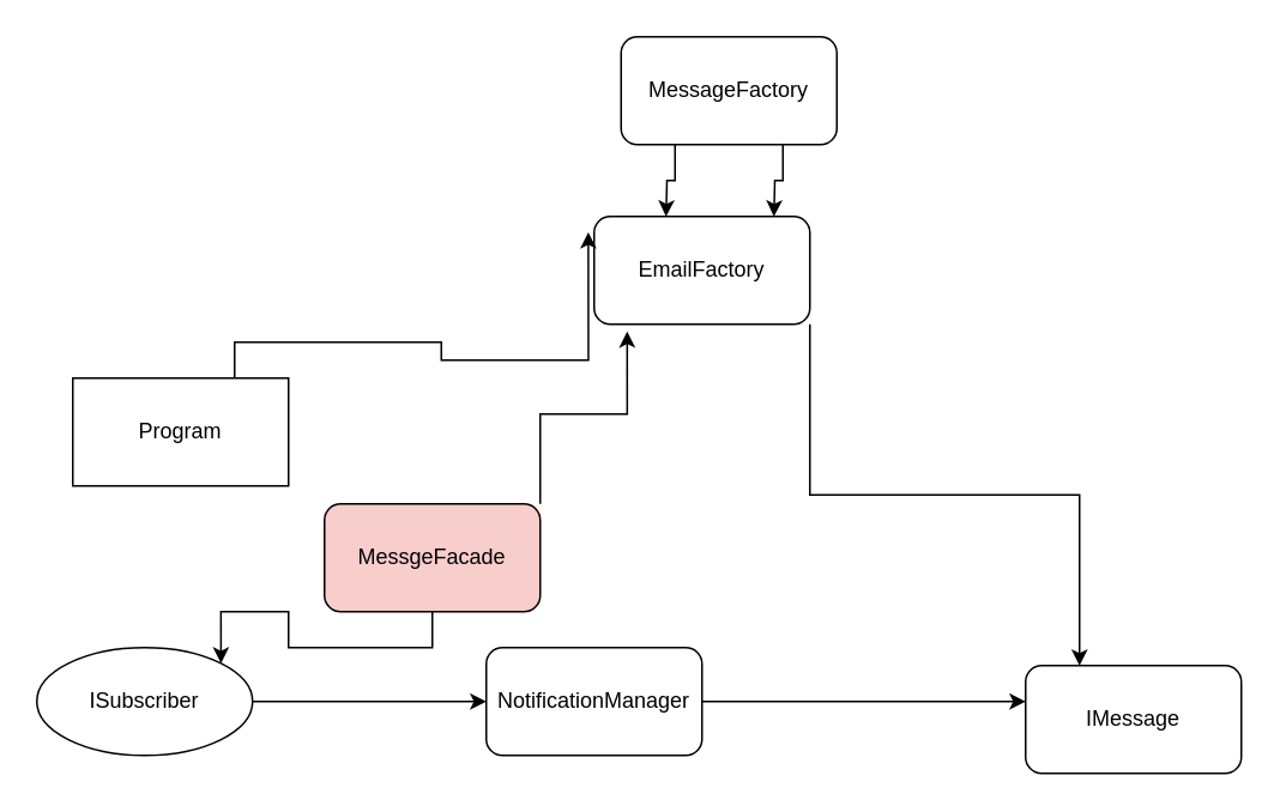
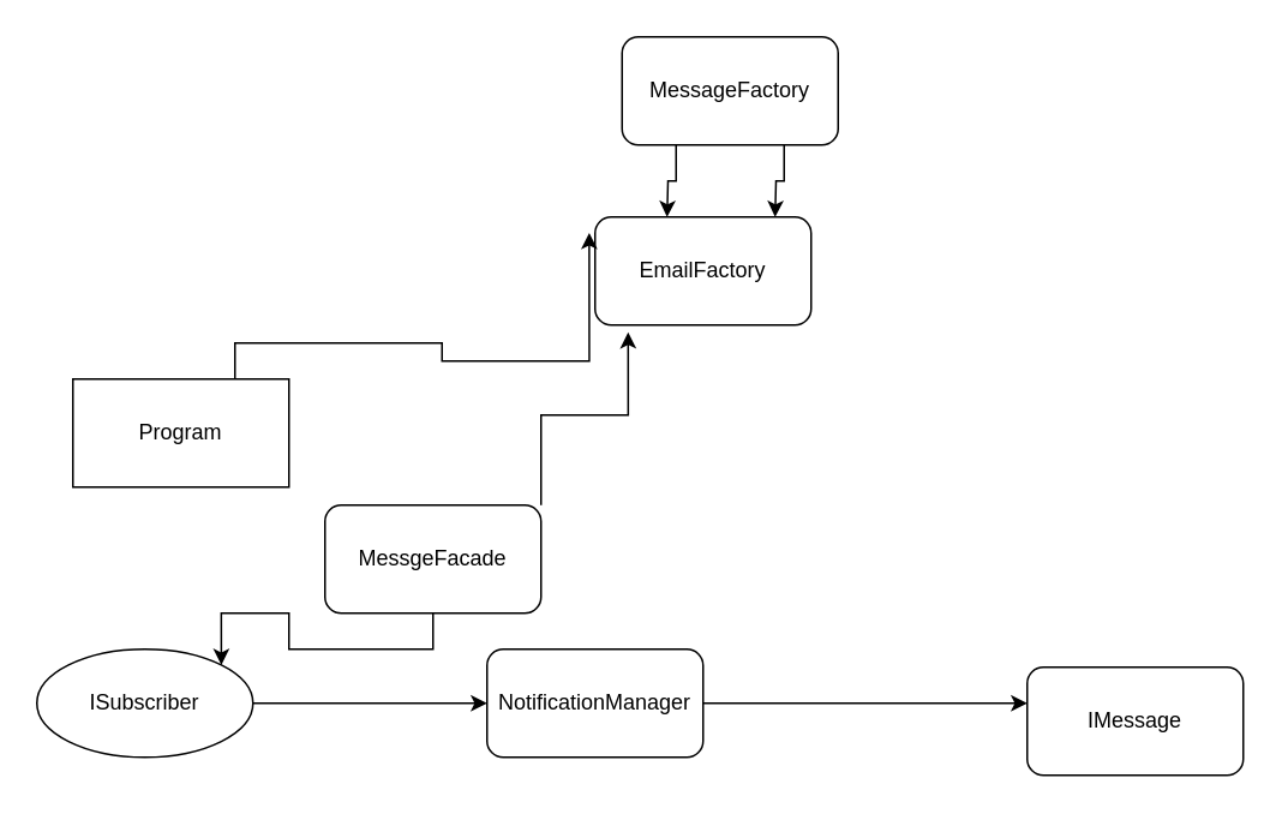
  <mxCell id="0" />
  <mxCell id="1" parent="0" />
  <mxCell id="2" style="edgeStyle=orthogonalEdgeStyle;rounded=0;orthogonalLoop=1;jettySize=auto;html=1;exitX=0.75;exitY=1;exitDx=0;exitDy=0;" edge="1" parent="1" source="4"><mxGeometry relative="1" as="geometry"><mxPoint x="430" y="120" as="targetPoint" /></mxGeometry></mxCell>
  <mxCell id="3" style="edgeStyle=orthogonalEdgeStyle;rounded=0;orthogonalLoop=1;jettySize=auto;html=1;exitX=0.25;exitY=1;exitDx=0;exitDy=0;" edge="1" parent="1" source="4"><mxGeometry relative="1" as="geometry"><mxPoint x="370" y="120" as="targetPoint" /></mxGeometry></mxCell>
  <mxCell id="4" value="MessageFactory" style="rounded=1;whiteSpace=wrap;html=1;" vertex="1" parent="1"><mxGeometry x="345" y="20" width="120" height="60" as="geometry" /></mxCell>
- <mxCell id="5" style="edgeStyle=orthogonalEdgeStyle;rounded=0;orthogonalLoop=1;jettySize=auto;html=1;exitX=1;exitY=1;exitDx=0;exitDy=0;entryX=0.25;entryY=0;entryDx=0;entryDy=0;" edge="1" parent="1" source="6" target="16"><mxGeometry relative="1" as="geometry" /></mxCell>
  <mxCell id="6" value="EmailFactory" style="rounded=1;whiteSpace=wrap;html=1;" vertex="1" parent="1"><mxGeometry x="330" y="120" width="120" height="60" as="geometry" /></mxCell>
  <mxCell id="7" style="edgeStyle=orthogonalEdgeStyle;rounded=0;orthogonalLoop=1;jettySize=auto;html=1;exitX=0.75;exitY=0;exitDx=0;exitDy=0;entryX=-0.027;entryY=0.147;entryDx=0;entryDy=0;entryPerimeter=0;" edge="1" parent="1" source="8" target="6"><mxGeometry relative="1" as="geometry"><mxPoint x="320" y="130" as="targetPoint" /></mxGeometry></mxCell>
  <mxCell id="8" value="Program" style="whiteSpace=wrap;html=1;rounded=0;" vertex="1" parent="1"><mxGeometry x="40" y="210" width="120" height="60" as="geometry" /></mxCell>
  <mxCell id="9" style="edgeStyle=orthogonalEdgeStyle;rounded=0;orthogonalLoop=1;jettySize=auto;html=1;exitX=0.5;exitY=1;exitDx=0;exitDy=0;entryX=1;entryY=0;entryDx=0;entryDy=0;" edge="1" parent="1" source="10" target="13"><mxGeometry relative="1" as="geometry" /></mxCell>
- <mxCell id="10" value="MessgeFacade" style="rounded=1;whiteSpace=wrap;html=1;fillColor=#f8cecc;" vertex="1" parent="1"><mxGeometry x="180" y="280" width="120" height="60" as="geometry" /></mxCell>
+ <mxCell id="10" value="MessgeFacade" style="rounded=1;whiteSpace=wrap;html=1;" vertex="1" parent="1"><mxGeometry x="180" y="280" width="120" height="60" as="geometry" /></mxCell>
  <mxCell id="11" style="edgeStyle=orthogonalEdgeStyle;rounded=0;orthogonalLoop=1;jettySize=auto;html=1;exitX=1;exitY=0;exitDx=0;exitDy=0;entryX=0.153;entryY=1.067;entryDx=0;entryDy=0;entryPerimeter=0;" edge="1" parent="1" source="10" target="6"><mxGeometry relative="1" as="geometry" /></mxCell>
  <mxCell id="12" style="edgeStyle=orthogonalEdgeStyle;rounded=0;orthogonalLoop=1;jettySize=auto;html=1;" edge="1" parent="1" source="13"><mxGeometry relative="1" as="geometry"><mxPoint x="270" y="390" as="targetPoint" /></mxGeometry></mxCell>
  <mxCell id="13" value="ISubscriber" style="ellipse;whiteSpace=wrap;html=1;" vertex="1" parent="1"><mxGeometry y="360" width="120" height="60" as="geometry" x="20" /></mxCell>
  <mxCell id="14" style="edgeStyle=orthogonalEdgeStyle;rounded=0;orthogonalLoop=1;jettySize=auto;html=1;" edge="1" parent="1" source="15"><mxGeometry relative="1" as="geometry"><mxPoint x="570" y="390" as="targetPoint" /></mxGeometry></mxCell>
  <mxCell id="15" value="NotificationManager" style="rounded=1;whiteSpace=wrap;html=1;" vertex="1" parent="1"><mxGeometry x="270" y="360" width="120" height="60" as="geometry" /></mxCell>
  <mxCell id="16" value="IMessage" style="rounded=1;whiteSpace=wrap;html=1;" vertex="1" parent="1"><mxGeometry x="570" y="370" width="120" height="60" as="geometry" /></mxCell>
